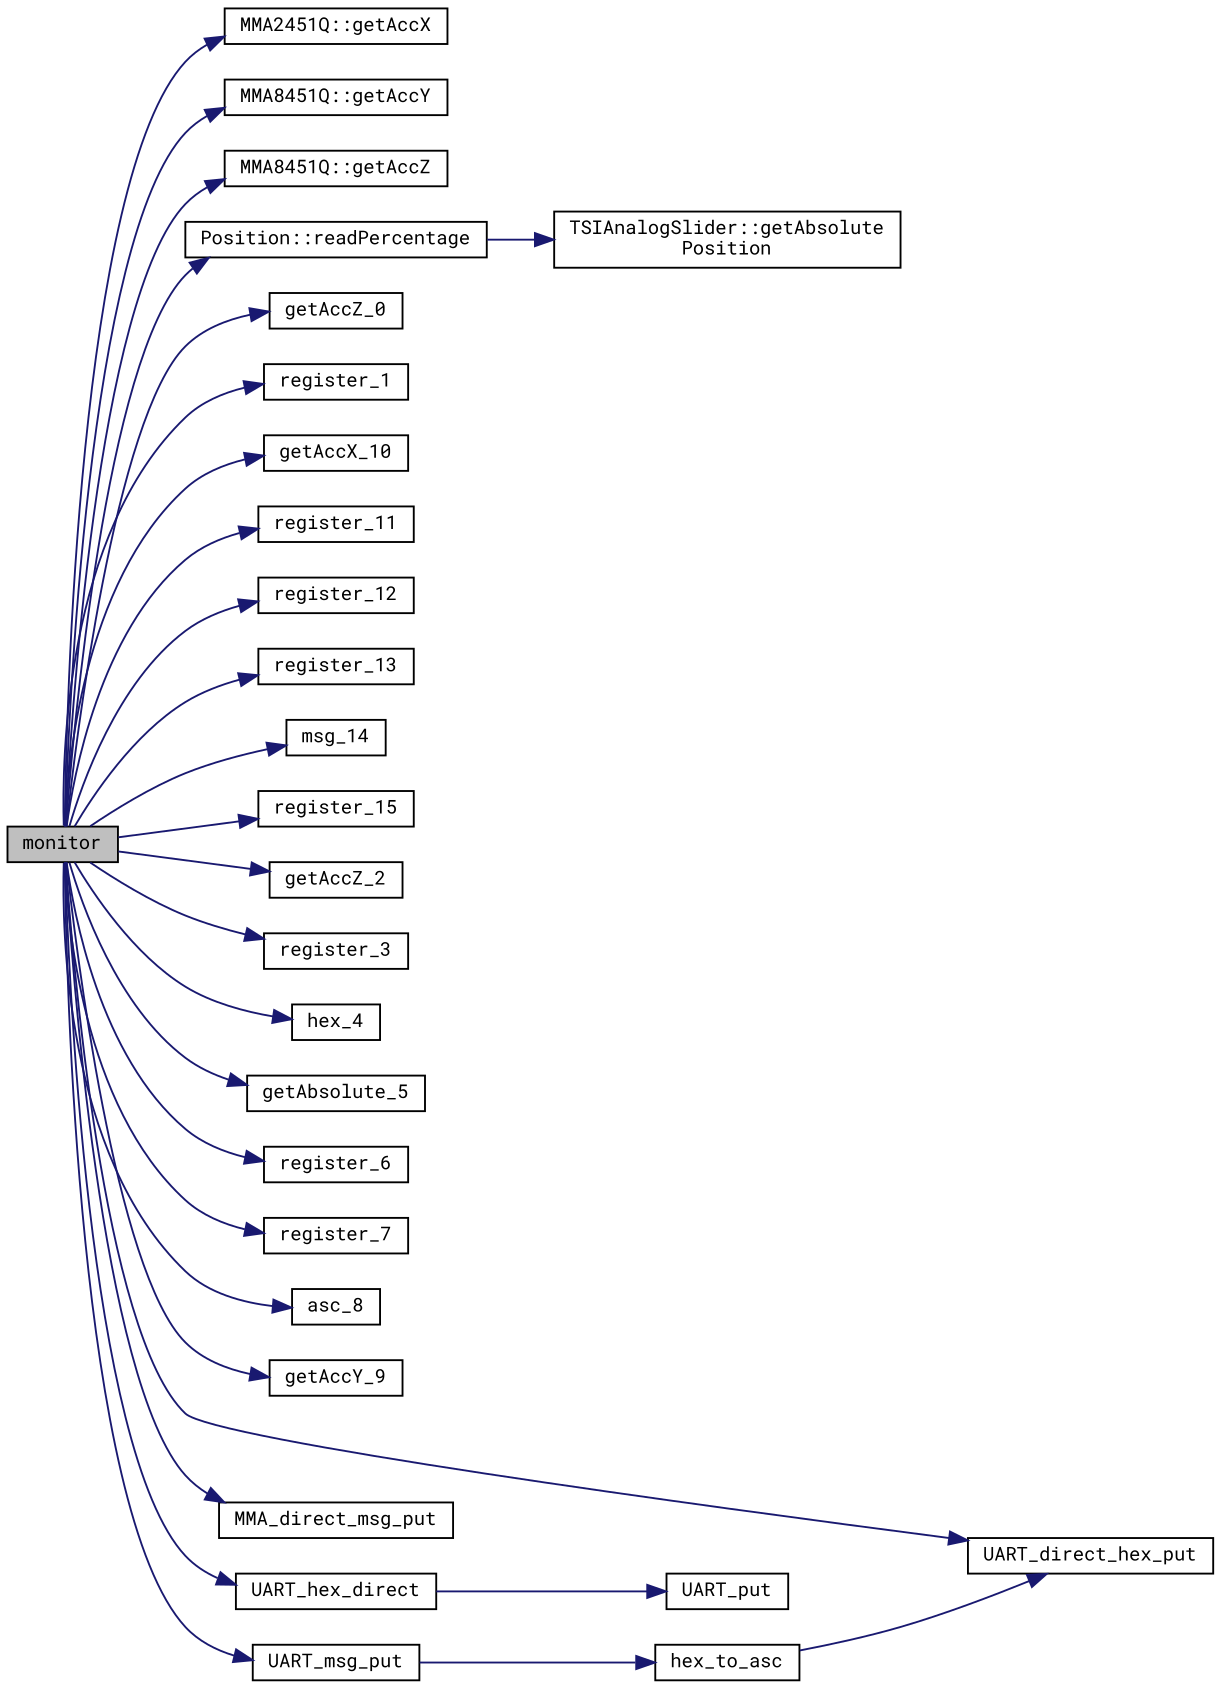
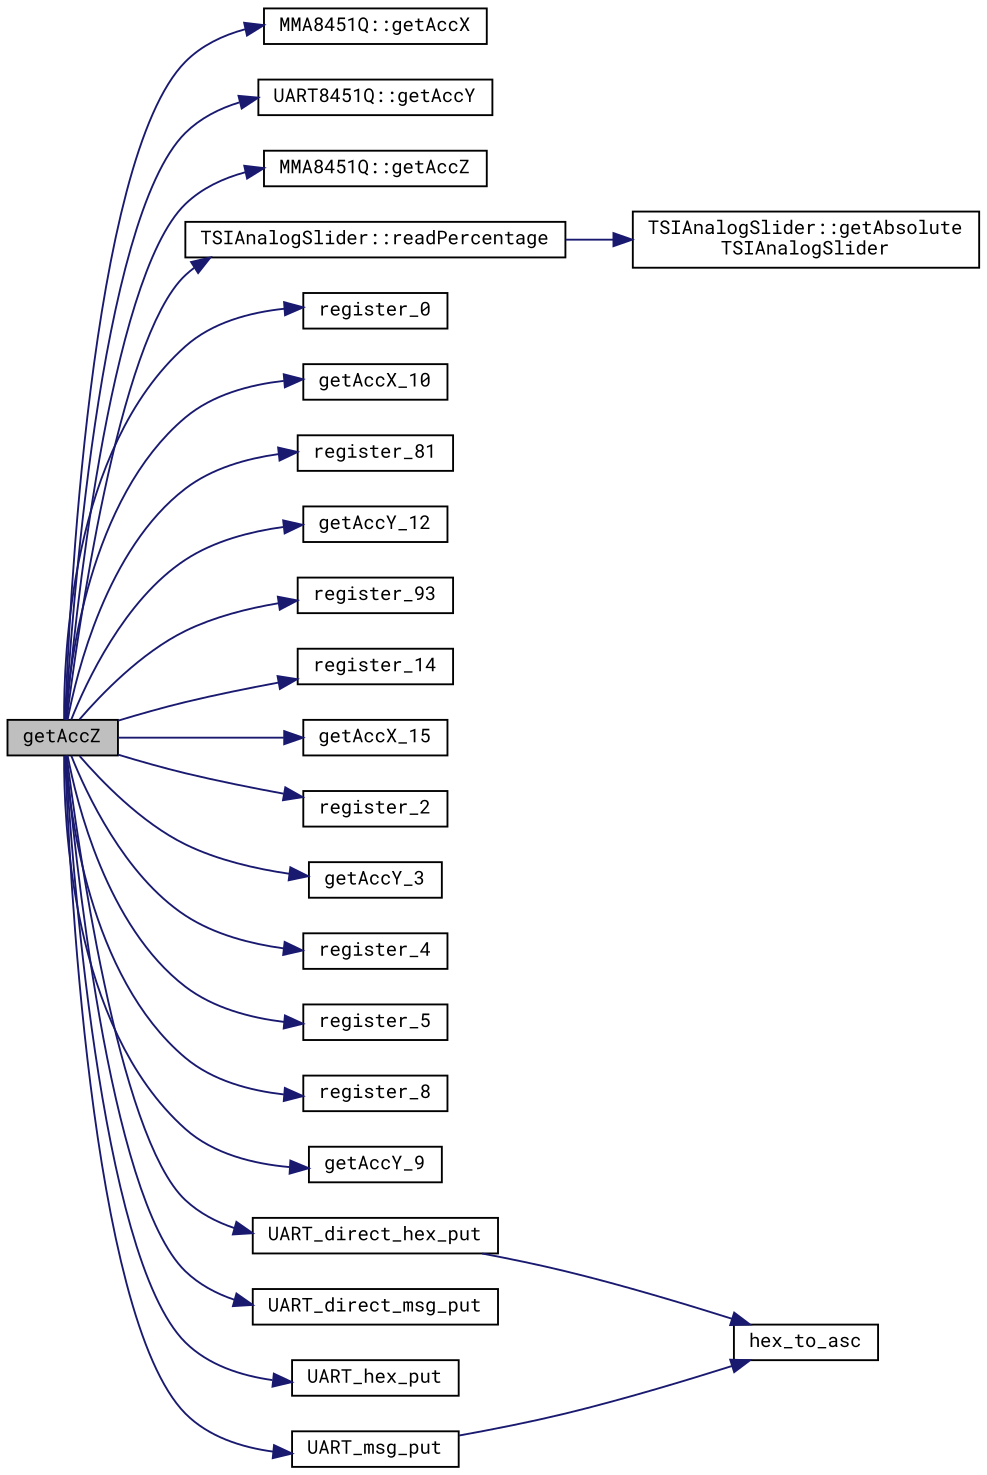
  digraph {
    fontname="Roboto Mono"
    rankdir=LR
    node [color=black fillcolor=white fontname="Roboto Mono" fontsize=10 shape=record style=filled]
    edge [color=midnightblue fontname="Roboto Mono" fontsize=10 labelfontname=Helvetica labelfontsize=10 style=solid]
-   n1 [fillcolor=grey75 fontcolor=black height=0.2 label=monitor width=0.4]
-   n2 [height=0.2 label="MMA2451Q::getAccX" width=0.4]
-   n3 [height=0.2 label="MMA8451Q::getAccY" width=0.4]
+   n1 [fillcolor=grey75 fontcolor=black height=0.2 label=getAccZ width=0.4]
+   n2 [height=0.2 label="MMA8451Q::getAccX" width=0.4]
+   n3 [height=0.2 label="UART8451Q::getAccY" width=0.4]
    n4 [height=0.2 label="MMA8451Q::getAccZ" width=0.4]
-   n5 [height=0.2 label="Position::readPercentage" width=0.4]
-   n6 [height=0.2 label=getAccZ_0 width=0.4]
-   n7 [height=0.2 label=register_1 width=0.4]
+   n5 [height=0.2 label="TSIAnalogSlider::readPercentage" width=0.4]
+   n6 [height=0.2 label=register_0 width=0.4]
    n8 [height=0.2 label=getAccX_10 width=0.4]
-   n9 [height=0.2 label=register_11 width=0.4]
-   n10 [height=0.2 label=register_12 width=0.4]
-   n11 [height=0.2 label=register_13 width=0.4]
-   n12 [height=0.2 label=msg_14 width=0.4]
-   n13 [height=0.2 label=register_15 width=0.4]
-   n14 [height=0.2 label=getAccZ_2 width=0.4]
-   n15 [height=0.2 label=register_3 width=0.4]
-   n16 [height=0.2 label=hex_4 width=0.4]
-   n17 [height=0.2 label=getAbsolute_5 width=0.4]
-   n18 [height=0.2 label=register_6 width=0.4]
-   n19 [height=0.2 label=register_7 width=0.4]
-   n20 [height=0.2 label=asc_8 width=0.4]
+   n9 [height=0.2 label=register_81 width=0.4]
+   n10 [height=0.2 label=getAccY_12 width=0.4]
+   n11 [height=0.2 label=register_93 width=0.4]
+   n12 [height=0.2 label=register_14 width=0.4]
+   n13 [height=0.2 label=getAccX_15 width=0.4]
+   n14 [height=0.2 label=register_2 width=0.4]
+   n15 [height=0.2 label=getAccY_3 width=0.4]
+   n16 [height=0.2 label=register_4 width=0.4]
+   n17 [height=0.2 label=register_5 width=0.4]
+   n20 [height=0.2 label=register_8 width=0.4]
    n21 [height=0.2 label=getAccY_9 width=0.4]
    n22 [height=0.2 label=UART_direct_hex_put width=0.4]
-   n23 [height=0.2 label=MMA_direct_msg_put width=0.4]
-   n24 [height=0.2 label=UART_hex_direct width=0.4]
+   n23 [height=0.2 label=UART_direct_msg_put width=0.4]
+   n24 [height=0.2 label=UART_hex_put width=0.4]
    n25 [height=0.2 label=UART_msg_put width=0.4]
-   n26 [height=0.2 label="TSIAnalogSlider::getAbsolute\lPosition" width=0.4]
+   n26 [height=0.2 label="TSIAnalogSlider::getAbsolute\lTSIAnalogSlider" width=0.4]
    n27 [height=0.2 label=hex_to_asc width=0.4]
-   n28 [height=0.2 label=UART_put width=0.4]
    n1 -> n2
    n1 -> n3
    n1 -> n4
    n1 -> n5
    n1 -> n6
-   n1 -> n7
    n1 -> n8
    n1 -> n9
    n1 -> n10
    n1 -> n11
    n1 -> n12
    n1 -> n13
    n1 -> n14
    n1 -> n15
    n1 -> n16
    n1 -> n17
-   n1 -> n18
-   n1 -> n19
    n1 -> n20
    n1 -> n21
    n1 -> n22
    n1 -> n23
    n1 -> n24
    n1 -> n25
    n5 -> n26
-   n27 -> n22
-   n24 -> n28
+   n22 -> n27
    n25 -> n27
  }
